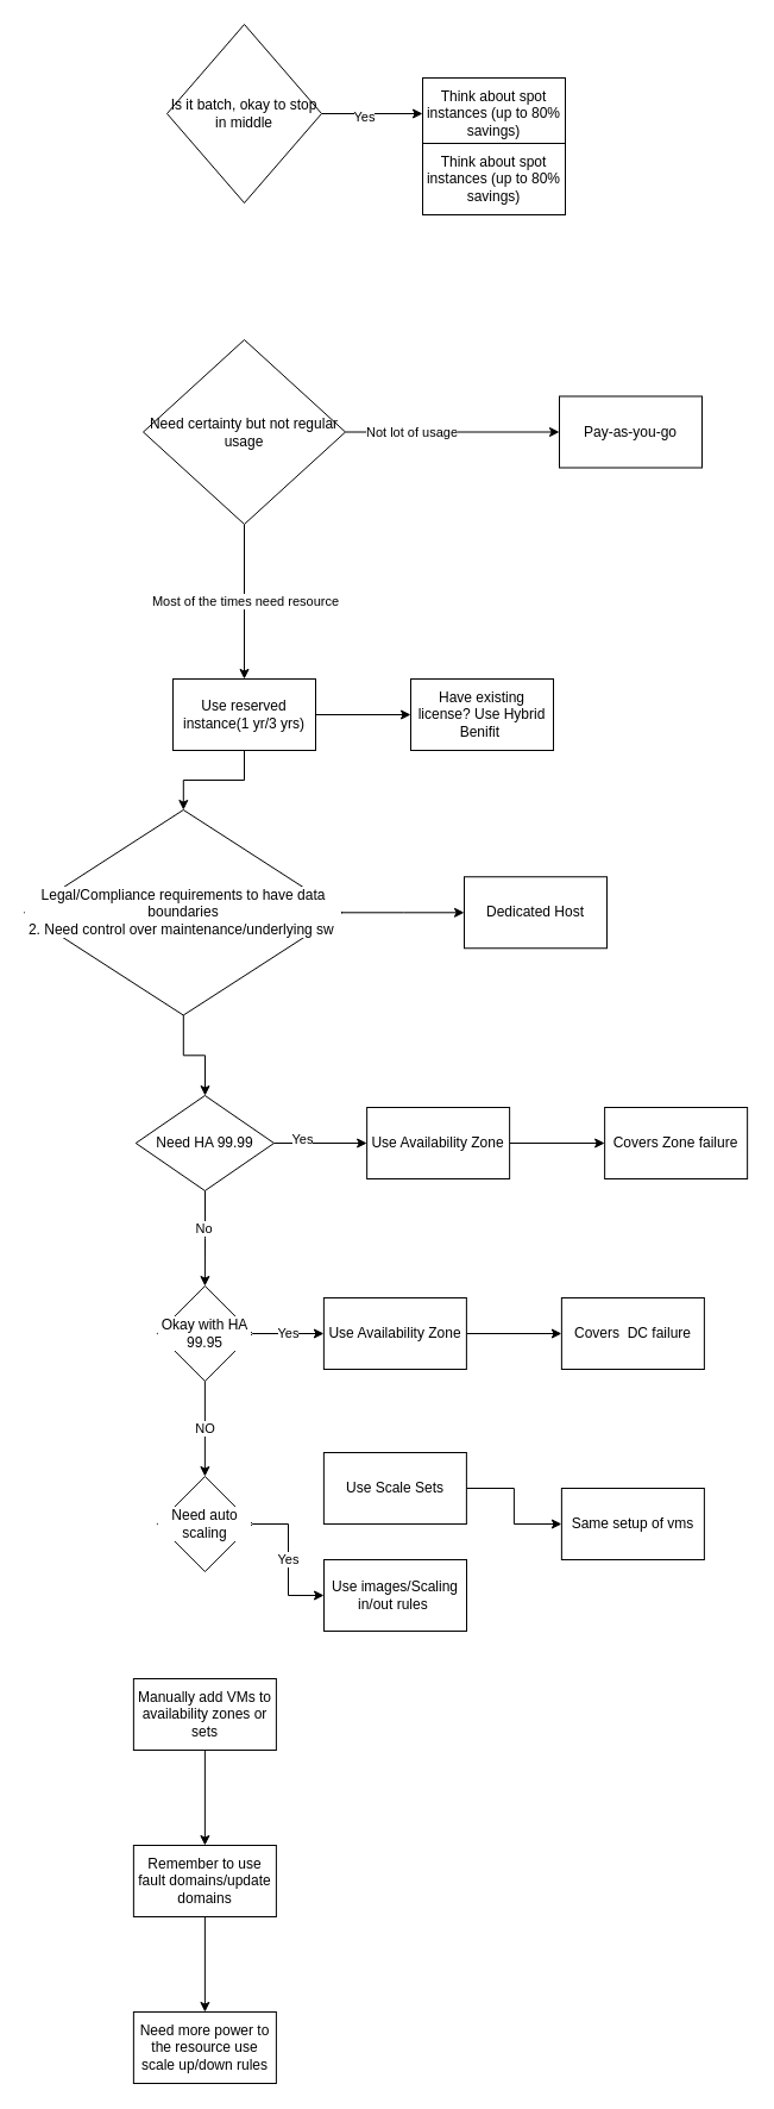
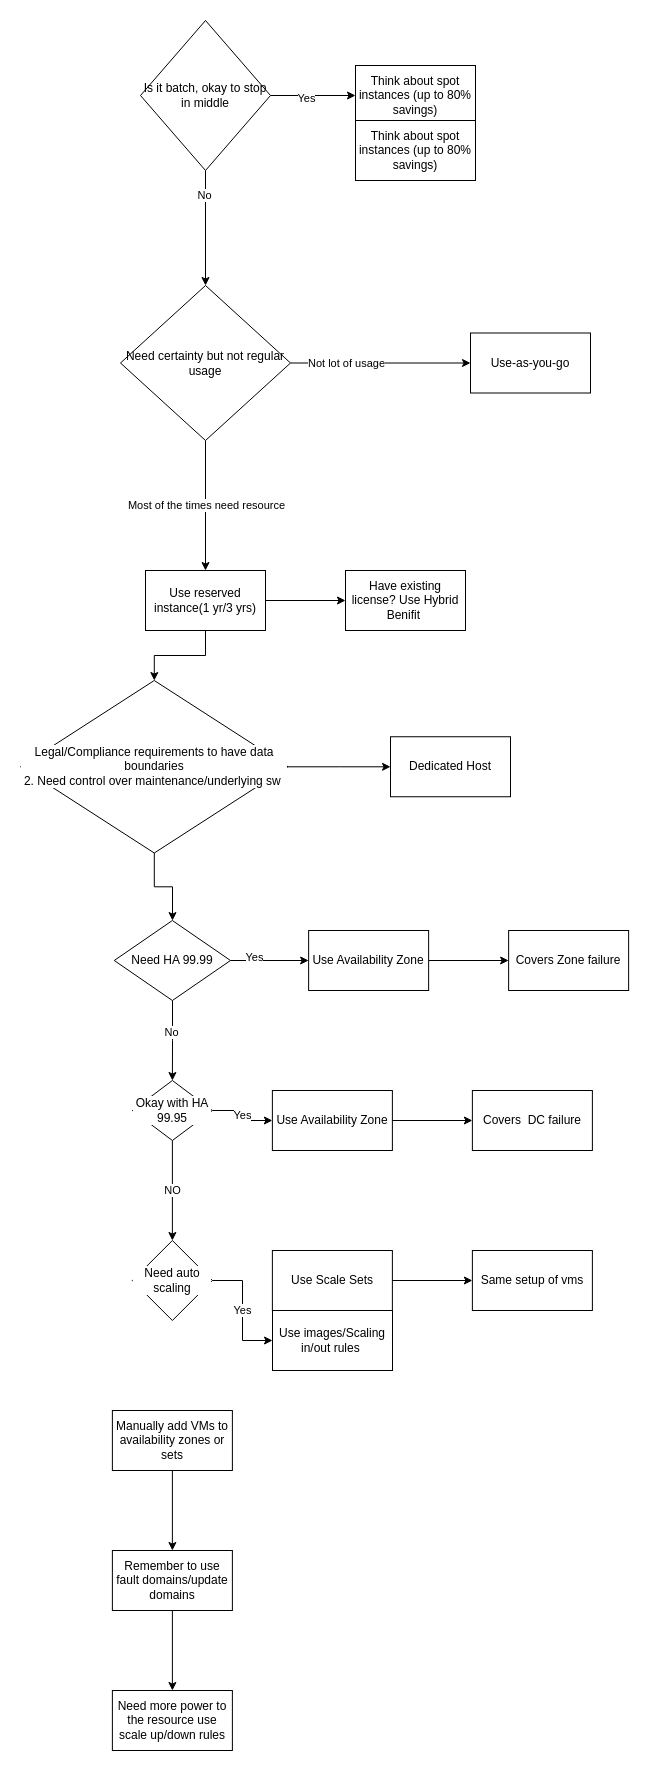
  <mxCell id="0" />
  <mxCell id="1" parent="0" />
  <mxCell id="2" value="" style="edgeStyle=orthogonalEdgeStyle;rounded=0;orthogonalLoop=1;jettySize=auto;html=1;fontColor=default;strokeColor=default;labelBackgroundColor=default;" edge="1" parent="1" source="6" target="7"><mxGeometry relative="1" as="geometry" /></mxCell>
  <mxCell id="3" value="Yes" style="edgeLabel;html=1;align=center;verticalAlign=middle;resizable=0;points=[];fontColor=default;" vertex="1" connectable="0" parent="2"><mxGeometry x="-0.176" y="-2" relative="1" as="geometry"><mxPoint as="offset" /></mxGeometry></mxCell>
+ <mxCell id="4" value="" style="edgeStyle=orthogonalEdgeStyle;rounded=0;orthogonalLoop=1;jettySize=auto;html=1;fontColor=default;strokeColor=default;labelBackgroundColor=default;" edge="1" parent="1" source="6" target="13"><mxGeometry relative="1" as="geometry" /></mxCell>
+ <mxCell id="5" value="No" style="edgeLabel;html=1;align=center;verticalAlign=middle;resizable=0;points=[];fontColor=default;" vertex="1" connectable="0" parent="4"><mxGeometry x="-0.583" y="-2" relative="1" as="geometry"><mxPoint as="offset" /></mxGeometry></mxCell>
  <mxCell id="6" value="Is it batch, okay to stop in middle" style="rhombus;whiteSpace=wrap;html=1;fillColor=default;strokeColor=default;fontColor=default;" vertex="1" parent="1"><mxGeometry x="140" y="20" width="130" height="150" as="geometry" /></mxCell>
  <mxCell id="7" value="Think about spot instances (up to 80% savings)" style="whiteSpace=wrap;html=1;fillColor=default;strokeColor=default;fontColor=default;" vertex="1" parent="1"><mxGeometry x="355" y="65" width="120" height="60" as="geometry" /></mxCell>
  <mxCell id="8" value="Think about spot instances (up to 80% savings)" style="whiteSpace=wrap;html=1;fillColor=default;strokeColor=default;fontColor=default;" vertex="1" parent="1"><mxGeometry x="355" y="120" width="120" height="60" as="geometry" /></mxCell>
  <mxCell id="9" value="" style="edgeStyle=orthogonalEdgeStyle;rounded=0;orthogonalLoop=1;jettySize=auto;html=1;fontColor=default;strokeColor=default;labelBackgroundColor=default;" edge="1" parent="1" source="13" target="14"><mxGeometry relative="1" as="geometry" /></mxCell>
  <mxCell id="10" value="Not lot of usage" style="edgeLabel;html=1;align=center;verticalAlign=middle;resizable=0;points=[];fontColor=default;" vertex="1" connectable="0" parent="9"><mxGeometry x="-0.391" y="1" relative="1" as="geometry"><mxPoint y="1" as="offset" /></mxGeometry></mxCell>
  <mxCell id="11" value="" style="edgeStyle=orthogonalEdgeStyle;rounded=0;orthogonalLoop=1;jettySize=auto;html=1;fontColor=default;strokeColor=default;labelBackgroundColor=default;" edge="1" parent="1" source="13"><mxGeometry relative="1" as="geometry"><mxPoint x="205" y="570" as="targetPoint" /></mxGeometry></mxCell>
  <mxCell id="12" value="Most of the times need resource" style="edgeLabel;html=1;align=center;verticalAlign=middle;resizable=0;points=[];fontColor=default;" vertex="1" connectable="0" parent="11"><mxGeometry x="-0.015" relative="1" as="geometry"><mxPoint as="offset" /></mxGeometry></mxCell>
  <mxCell id="13" value="Need certainty but not regular usage" style="rhombus;whiteSpace=wrap;html=1;fillColor=default;strokeColor=default;fontColor=default;" vertex="1" parent="1"><mxGeometry x="120" y="285" width="170" height="155" as="geometry" /></mxCell>
- <mxCell id="14" value="Pay-as-you-go" style="whiteSpace=wrap;html=1;fillColor=default;strokeColor=default;fontColor=default;" vertex="1" parent="1"><mxGeometry x="470" y="332.5" width="120" height="60" as="geometry" /></mxCell>
+ <mxCell id="14" value="Use-as-you-go" style="whiteSpace=wrap;html=1;fillColor=default;strokeColor=default;fontColor=default;" vertex="1" parent="1"><mxGeometry x="470" y="332.5" width="120" height="60" as="geometry" /></mxCell>
  <mxCell id="15" value="" style="edgeStyle=orthogonalEdgeStyle;rounded=0;orthogonalLoop=1;jettySize=auto;html=1;labelBackgroundColor=default;fontColor=default;strokeColor=default;" edge="1" parent="1" source="17" target="18"><mxGeometry relative="1" as="geometry" /></mxCell>
  <mxCell id="16" value="" style="edgeStyle=orthogonalEdgeStyle;rounded=0;orthogonalLoop=1;jettySize=auto;html=1;labelBackgroundColor=default;fontColor=default;strokeColor=default;" edge="1" parent="1" source="17" target="21"><mxGeometry relative="1" as="geometry" /></mxCell>
  <mxCell id="17" value="Use reserved instance(1 yr/3 yrs)" style="rounded=0;whiteSpace=wrap;html=1;fontColor=default;strokeColor=default;fillColor=default;" vertex="1" parent="1"><mxGeometry x="145" y="570" width="120" height="60" as="geometry" /></mxCell>
  <mxCell id="18" value="Have existing license? Use Hybrid Benifit&amp;nbsp;" style="whiteSpace=wrap;html=1;rounded=0;" vertex="1" parent="1"><mxGeometry x="345" y="570" width="120" height="60" as="geometry" /></mxCell>
  <mxCell id="19" value="" style="edgeStyle=orthogonalEdgeStyle;rounded=0;orthogonalLoop=1;jettySize=auto;html=1;labelBackgroundColor=default;fontColor=default;strokeColor=default;" edge="1" parent="1" source="21" target="22"><mxGeometry relative="1" as="geometry" /></mxCell>
  <mxCell id="20" value="" style="edgeStyle=orthogonalEdgeStyle;rounded=0;orthogonalLoop=1;jettySize=auto;html=1;labelBackgroundColor=default;fontColor=default;strokeColor=default;" edge="1" parent="1" source="21" target="27"><mxGeometry relative="1" as="geometry" /></mxCell>
  <mxCell id="21" value="Legal/Compliance requirements to have data boundaries&lt;br&gt;2. Need control over maintenance/underlying sw&amp;nbsp;" style="rhombus;whiteSpace=wrap;html=1;fillColor=default;strokeColor=default;fontColor=default;labelBackgroundColor=default;" vertex="1" parent="1"><mxGeometry x="20" y="680" width="267.5" height="172.5" as="geometry" /></mxCell>
  <mxCell id="22" value="Dedicated Host" style="whiteSpace=wrap;html=1;strokeColor=default;labelBackgroundColor=default;fontColor=default;" vertex="1" parent="1"><mxGeometry x="390" y="736.25" width="120" height="60" as="geometry" /></mxCell>
  <mxCell id="23" value="" style="edgeStyle=orthogonalEdgeStyle;rounded=0;orthogonalLoop=1;jettySize=auto;html=1;labelBackgroundColor=default;fontColor=default;strokeColor=default;" edge="1" parent="1" source="27" target="29"><mxGeometry relative="1" as="geometry" /></mxCell>
  <mxCell id="24" value="Yes" style="edgeLabel;html=1;align=center;verticalAlign=middle;resizable=0;points=[];fontColor=default;" vertex="1" connectable="0" parent="23"><mxGeometry x="-0.411" y="4" relative="1" as="geometry"><mxPoint as="offset" /></mxGeometry></mxCell>
  <mxCell id="25" value="" style="edgeStyle=orthogonalEdgeStyle;rounded=0;orthogonalLoop=1;jettySize=auto;html=1;labelBackgroundColor=default;fontColor=default;strokeColor=default;" edge="1" parent="1" source="27" target="32"><mxGeometry relative="1" as="geometry" /></mxCell>
  <mxCell id="26" value="No" style="edgeLabel;html=1;align=center;verticalAlign=middle;resizable=0;points=[];fontColor=default;" vertex="1" connectable="0" parent="25"><mxGeometry x="-0.2" y="-2" relative="1" as="geometry"><mxPoint as="offset" /></mxGeometry></mxCell>
  <mxCell id="27" value="Need HA 99.99" style="rhombus;whiteSpace=wrap;html=1;labelBackgroundColor=default;fillColor=default;strokeColor=default;fontColor=default;" vertex="1" parent="1"><mxGeometry x="113.75" y="920" width="116.25" height="80" as="geometry" /></mxCell>
  <mxCell id="28" value="" style="edgeStyle=orthogonalEdgeStyle;rounded=0;orthogonalLoop=1;jettySize=auto;html=1;labelBackgroundColor=default;fontColor=default;strokeColor=default;" edge="1" parent="1" source="29" target="42"><mxGeometry relative="1" as="geometry" /></mxCell>
  <mxCell id="29" value="Use Availability Zone" style="whiteSpace=wrap;html=1;labelBackgroundColor=default;fillColor=default;strokeColor=default;fontColor=default;" vertex="1" parent="1"><mxGeometry x="308.125" y="930" width="120" height="60" as="geometry" /></mxCell>
  <mxCell id="30" value="Yes" style="edgeStyle=orthogonalEdgeStyle;rounded=0;orthogonalLoop=1;jettySize=auto;html=1;labelBackgroundColor=default;fontColor=default;strokeColor=default;" edge="1" parent="1" source="32" target="34"><mxGeometry relative="1" as="geometry" /></mxCell>
  <mxCell id="31" value="NO" style="edgeStyle=orthogonalEdgeStyle;rounded=0;orthogonalLoop=1;jettySize=auto;html=1;labelBackgroundColor=default;fontColor=default;strokeColor=default;" edge="1" parent="1" source="32" target="36"><mxGeometry relative="1" as="geometry" /></mxCell>
- <mxCell id="32" value="Okay with HA 99.95" style="rhombus;whiteSpace=wrap;html=1;labelBackgroundColor=default;fillColor=default;strokeColor=default;fontColor=default;" vertex="1" parent="1"><mxGeometry x="131.875" y="1080" width="80" height="80" as="geometry" /></mxCell>
+ <mxCell id="32" value="Okay with HA 99.95" style="rhombus;whiteSpace=wrap;html=1;labelBackgroundColor=default;fillColor=default;strokeColor=default;fontColor=default;" vertex="1" parent="1"><mxGeometry x="131.875" y="1080" width="80" height="60" as="geometry" /></mxCell>
  <mxCell id="33" value="" style="edgeStyle=orthogonalEdgeStyle;rounded=0;orthogonalLoop=1;jettySize=auto;html=1;labelBackgroundColor=default;fontColor=default;strokeColor=default;" edge="1" parent="1" source="34" target="43"><mxGeometry relative="1" as="geometry" /></mxCell>
  <mxCell id="34" value="Use Availability Zone" style="whiteSpace=wrap;html=1;labelBackgroundColor=default;fillColor=default;strokeColor=default;fontColor=default;" vertex="1" parent="1"><mxGeometry x="271.875" y="1090" width="120" height="60" as="geometry" /></mxCell>
  <mxCell id="35" value="Yes" style="edgeStyle=orthogonalEdgeStyle;rounded=0;orthogonalLoop=1;jettySize=auto;html=1;labelBackgroundColor=default;fontColor=default;strokeColor=default;" edge="1" parent="1" source="36" target="39"><mxGeometry relative="1" as="geometry" /></mxCell>
  <mxCell id="36" value="Need auto scaling" style="rhombus;whiteSpace=wrap;html=1;labelBackgroundColor=default;fillColor=default;strokeColor=default;fontColor=default;" vertex="1" parent="1"><mxGeometry x="131.875" y="1240" width="80" height="80" as="geometry" /></mxCell>
  <mxCell id="37" value="" style="edgeStyle=orthogonalEdgeStyle;rounded=0;orthogonalLoop=1;jettySize=auto;html=1;labelBackgroundColor=default;fontColor=default;strokeColor=default;" edge="1" parent="1" source="38" target="46"><mxGeometry relative="1" as="geometry" /></mxCell>
- <mxCell id="38" value="Use Scale Sets" style="whiteSpace=wrap;html=1;labelBackgroundColor=default;fillColor=default;strokeColor=default;fontColor=default;" vertex="1" parent="1"><mxGeometry x="271.875" y="1220" width="120" height="60" as="geometry" /></mxCell>
+ <mxCell id="38" value="Use Scale Sets" style="whiteSpace=wrap;html=1;labelBackgroundColor=default;fillColor=default;strokeColor=default;fontColor=default;" vertex="1" parent="1"><mxGeometry x="271.875" y="1250" width="120" height="60" as="geometry" /></mxCell>
  <mxCell id="39" value="Use images/Scaling in/out rules&amp;nbsp;" style="rounded=0;whiteSpace=wrap;html=1;labelBackgroundColor=default;fontColor=default;strokeColor=default;fillColor=default;" vertex="1" parent="1"><mxGeometry x="272" y="1310" width="120" height="60" as="geometry" /></mxCell>
  <mxCell id="40" value="" style="edgeStyle=orthogonalEdgeStyle;rounded=0;orthogonalLoop=1;jettySize=auto;html=1;labelBackgroundColor=default;fontColor=default;strokeColor=default;" edge="1" parent="1" source="41" target="45"><mxGeometry relative="1" as="geometry" /></mxCell>
  <mxCell id="41" value="Manually add VMs to availability zones or sets" style="whiteSpace=wrap;html=1;labelBackgroundColor=default;fillColor=default;strokeColor=default;fontColor=default;" vertex="1" parent="1"><mxGeometry x="111.875" y="1410" width="120" height="60" as="geometry" /></mxCell>
  <mxCell id="42" value="Covers Zone failure" style="whiteSpace=wrap;html=1;labelBackgroundColor=rgba(255, 255, 255, 1);" vertex="1" parent="1"><mxGeometry x="508.125" y="930" width="120" height="60" as="geometry" /></mxCell>
  <mxCell id="43" value="Covers&amp;nbsp; DC failure" style="whiteSpace=wrap;html=1;labelBackgroundColor=rgba(255, 255, 255, 1);" vertex="1" parent="1"><mxGeometry x="471.875" y="1090" width="120" height="60" as="geometry" /></mxCell>
  <mxCell id="44" value="" style="edgeStyle=orthogonalEdgeStyle;rounded=0;orthogonalLoop=1;jettySize=auto;html=1;labelBackgroundColor=default;fontColor=default;strokeColor=default;" edge="1" parent="1" source="45" target="47"><mxGeometry relative="1" as="geometry" /></mxCell>
  <mxCell id="45" value="Remember to use fault domains/update domains" style="whiteSpace=wrap;html=1;labelBackgroundColor=default;fillColor=default;strokeColor=default;fontColor=default;" vertex="1" parent="1"><mxGeometry x="111.875" y="1550" width="120" height="60" as="geometry" /></mxCell>
  <mxCell id="46" value="Same setup of vms" style="whiteSpace=wrap;html=1;labelBackgroundColor=rgba(255, 255, 255, 1);" vertex="1" parent="1"><mxGeometry x="471.875" y="1250" width="120" height="60" as="geometry" /></mxCell>
  <mxCell id="47" value="Need more power to the resource use scale up/down rules" style="whiteSpace=wrap;html=1;labelBackgroundColor=rgba(255, 255, 255, 1);" vertex="1" parent="1"><mxGeometry x="111.875" y="1690" width="120" height="60" as="geometry" /></mxCell>
